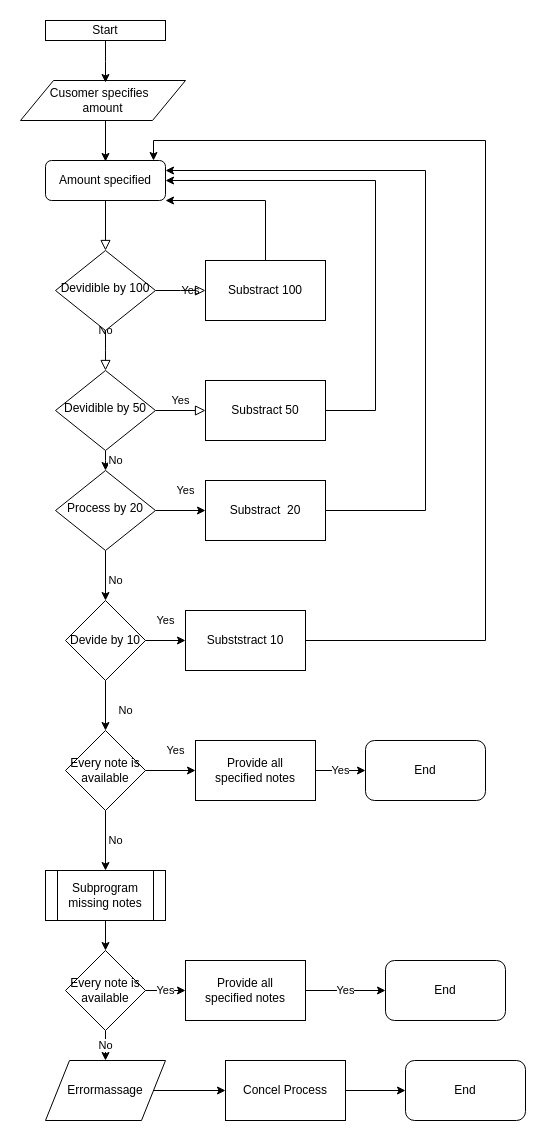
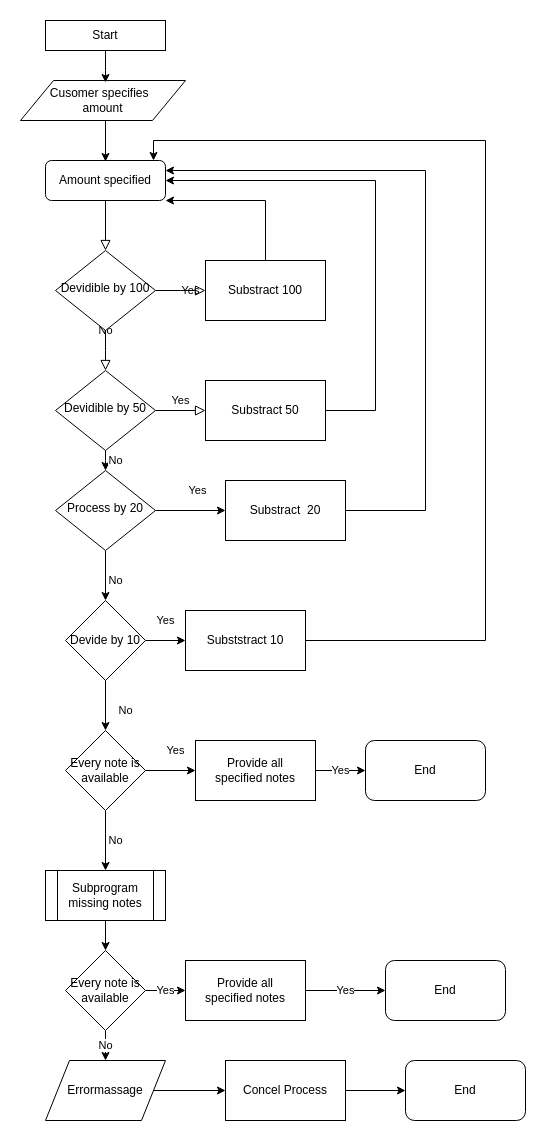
  <mxCell id="0" />
  <mxCell id="1" parent="0" />
  <mxCell id="2" value="" style="rounded=0;html=1;jettySize=auto;orthogonalLoop=1;fontSize=11;endArrow=block;endFill=0;endSize=8;strokeWidth=1;shadow=0;labelBackgroundColor=none;edgeStyle=orthogonalEdgeStyle;" parent="1" source="3" target="6" edge="1"><mxGeometry relative="1" as="geometry" /></mxCell>
  <mxCell id="3" value="Amount specified" style="rounded=1;whiteSpace=wrap;html=1;fontSize=12;glass=0;strokeWidth=1;shadow=0;" parent="1" vertex="1"><mxGeometry x="45" y="160" width="120" height="40" as="geometry" /></mxCell>
  <mxCell id="4" value="No" style="rounded=0;html=1;jettySize=auto;orthogonalLoop=1;fontSize=11;endArrow=block;endFill=0;endSize=8;strokeWidth=1;shadow=0;labelBackgroundColor=none;edgeStyle=orthogonalEdgeStyle;" parent="1" source="6" edge="1"><mxGeometry y="20" relative="1" as="geometry"><mxPoint as="offset" /><mxPoint x="105" y="370" as="targetPoint" /></mxGeometry></mxCell>
  <mxCell id="5" value="Yes" style="edgeStyle=orthogonalEdgeStyle;rounded=0;html=1;jettySize=auto;orthogonalLoop=1;fontSize=11;endArrow=block;endFill=0;endSize=8;strokeWidth=1;shadow=0;labelBackgroundColor=none;" parent="1" source="6" edge="1"><mxGeometry y="10" relative="1" as="geometry"><mxPoint as="offset" /><mxPoint x="205" y="290" as="targetPoint" /></mxGeometry></mxCell>
  <mxCell id="6" value="Devidible by 100" style="rhombus;whiteSpace=wrap;html=1;shadow=0;fontFamily=Helvetica;fontSize=12;align=center;strokeWidth=1;spacing=6;spacingTop=-4;" parent="1" vertex="1"><mxGeometry x="55" y="250" width="100" height="80" as="geometry" /></mxCell>
  <mxCell id="7" value="Yes" style="edgeStyle=orthogonalEdgeStyle;rounded=0;html=1;jettySize=auto;orthogonalLoop=1;fontSize=11;endArrow=block;endFill=0;endSize=8;strokeWidth=1;shadow=0;labelBackgroundColor=none;" parent="1" edge="1"><mxGeometry y="10" relative="1" as="geometry"><mxPoint as="offset" /><mxPoint x="155" y="410" as="sourcePoint" /><mxPoint x="205" y="410" as="targetPoint" /></mxGeometry></mxCell>
  <mxCell id="8" style="edgeStyle=orthogonalEdgeStyle;rounded=0;orthogonalLoop=1;jettySize=auto;html=1;" edge="1" parent="1" source="9"><mxGeometry relative="1" as="geometry"><mxPoint x="165" y="180" as="targetPoint" /><Array as="points"><mxPoint x="375" y="410" /><mxPoint x="375" y="180" /><mxPoint x="165" y="180" /></Array></mxGeometry></mxCell>
  <mxCell id="9" value="Substract 50" style="rounded=0;whiteSpace=wrap;html=1;" vertex="1" parent="1"><mxGeometry x="205" y="380" width="120" height="60" as="geometry" /></mxCell>
  <mxCell id="10" value="No" style="edgeStyle=orthogonalEdgeStyle;rounded=0;orthogonalLoop=1;jettySize=auto;html=1;exitX=0.5;exitY=1;exitDx=0;exitDy=0;entryX=0.5;entryY=0;entryDx=0;entryDy=0;" edge="1" parent="1" source="11" target="14"><mxGeometry y="10" relative="1" as="geometry"><Array as="points"><mxPoint x="105" y="460" /><mxPoint x="105" y="460" /></Array><mxPoint as="offset" /></mxGeometry></mxCell>
  <mxCell id="11" value="Devidible by 50" style="rhombus;whiteSpace=wrap;html=1;shadow=0;fontFamily=Helvetica;fontSize=12;align=center;strokeWidth=1;spacing=6;spacingTop=-4;" vertex="1" parent="1"><mxGeometry x="55" y="370" width="100" height="80" as="geometry" /></mxCell>
  <mxCell id="12" value="No" style="edgeStyle=orthogonalEdgeStyle;rounded=0;orthogonalLoop=1;jettySize=auto;html=1;" edge="1" parent="1" source="14" target="19"><mxGeometry x="0.2" y="10" relative="1" as="geometry"><mxPoint as="offset" /></mxGeometry></mxCell>
  <mxCell id="13" value="Yes" style="edgeStyle=orthogonalEdgeStyle;rounded=0;orthogonalLoop=1;jettySize=auto;html=1;exitX=1;exitY=0.5;exitDx=0;exitDy=0;entryX=0;entryY=0.5;entryDx=0;entryDy=0;" edge="1" parent="1" source="14" target="16"><mxGeometry x="0.2" y="20" relative="1" as="geometry"><mxPoint as="offset" /></mxGeometry></mxCell>
  <mxCell id="14" value="Process by 20" style="rhombus;whiteSpace=wrap;html=1;shadow=0;fontFamily=Helvetica;fontSize=12;align=center;strokeWidth=1;spacing=6;spacingTop=-4;" vertex="1" parent="1"><mxGeometry x="55" y="470" width="100" height="80" as="geometry" /></mxCell>
  <mxCell id="15" style="edgeStyle=orthogonalEdgeStyle;rounded=0;orthogonalLoop=1;jettySize=auto;html=1;entryX=1;entryY=0.25;entryDx=0;entryDy=0;" edge="1" parent="1" source="16" target="3"><mxGeometry relative="1" as="geometry"><Array as="points"><mxPoint x="425" y="510" /><mxPoint x="425" y="170" /></Array></mxGeometry></mxCell>
- <mxCell id="16" value="&lt;span style=&quot;white-space: normal&quot;&gt;Substract&amp;nbsp; 20&lt;/span&gt;" style="rounded=0;whiteSpace=wrap;html=1;" vertex="1" parent="1"><mxGeometry x="205" y="480" width="120" height="60" as="geometry" /></mxCell>
+ <mxCell id="16" value="&lt;span style=&quot;white-space: normal&quot;&gt;Substract&amp;nbsp; 20&lt;/span&gt;" style="rounded=0;whiteSpace=wrap;html=1;" vertex="1" parent="1"><mxGeometry x="225" y="480" width="120" height="60" as="geometry" /></mxCell>
  <mxCell id="17" value="Yes" style="edgeStyle=orthogonalEdgeStyle;rounded=0;orthogonalLoop=1;jettySize=auto;html=1;exitX=1;exitY=0.5;exitDx=0;exitDy=0;entryX=0;entryY=0.5;entryDx=0;entryDy=0;" edge="1" parent="1" source="19" target="21"><mxGeometry y="20" relative="1" as="geometry"><mxPoint as="offset" /></mxGeometry></mxCell>
  <mxCell id="18" value="No" style="edgeStyle=orthogonalEdgeStyle;rounded=0;orthogonalLoop=1;jettySize=auto;html=1;exitX=0.5;exitY=1;exitDx=0;exitDy=0;entryX=0.5;entryY=0;entryDx=0;entryDy=0;" edge="1" parent="1" source="19" target="24"><mxGeometry x="0.2" y="20" relative="1" as="geometry"><mxPoint as="offset" /></mxGeometry></mxCell>
  <mxCell id="19" value="&lt;span style=&quot;white-space: normal&quot;&gt;Devide by 10&lt;/span&gt;" style="rhombus;whiteSpace=wrap;html=1;" vertex="1" parent="1"><mxGeometry x="65" y="600" width="80" height="80" as="geometry" /></mxCell>
  <mxCell id="20" style="edgeStyle=orthogonalEdgeStyle;rounded=0;orthogonalLoop=1;jettySize=auto;html=1;entryX=0.9;entryY=0;entryDx=0;entryDy=0;entryPerimeter=0;" edge="1" parent="1" source="21" target="3"><mxGeometry relative="1" as="geometry"><Array as="points"><mxPoint x="485" y="640" /><mxPoint x="485" y="140" /><mxPoint x="153" y="140" /></Array></mxGeometry></mxCell>
  <mxCell id="21" value="Subststract 10" style="rounded=0;whiteSpace=wrap;html=1;" vertex="1" parent="1"><mxGeometry x="185" y="610" width="120" height="60" as="geometry" /></mxCell>
  <mxCell id="22" value="Yes" style="edgeStyle=orthogonalEdgeStyle;rounded=0;orthogonalLoop=1;jettySize=auto;html=1;entryX=0;entryY=0.5;entryDx=0;entryDy=0;" edge="1" parent="1" source="24" target="29"><mxGeometry x="0.2" y="20" relative="1" as="geometry"><mxPoint as="offset" /></mxGeometry></mxCell>
  <mxCell id="23" value="No" style="edgeStyle=orthogonalEdgeStyle;rounded=0;orthogonalLoop=1;jettySize=auto;html=1;" edge="1" parent="1" source="24" target="38"><mxGeometry y="10" relative="1" as="geometry"><mxPoint x="105" y="840" as="targetPoint" /><mxPoint as="offset" /></mxGeometry></mxCell>
  <mxCell id="24" value="Every note is available" style="rhombus;whiteSpace=wrap;html=1;" vertex="1" parent="1"><mxGeometry x="65" y="730" width="80" height="80" as="geometry" /></mxCell>
  <mxCell id="25" style="edgeStyle=orthogonalEdgeStyle;rounded=0;orthogonalLoop=1;jettySize=auto;html=1;exitX=0.5;exitY=0;exitDx=0;exitDy=0;" edge="1" parent="1" source="26"><mxGeometry relative="1" as="geometry"><mxPoint x="165" y="200" as="targetPoint" /><Array as="points"><mxPoint x="265" y="200" /></Array></mxGeometry></mxCell>
  <mxCell id="26" value="Substract 100" style="rounded=0;whiteSpace=wrap;html=1;fontSize=12;glass=0;strokeWidth=1;shadow=0;" vertex="1" parent="1"><mxGeometry x="205" y="260" width="120" height="60" as="geometry" /></mxCell>
  <mxCell id="27" value="End" style="rounded=1;whiteSpace=wrap;html=1;" vertex="1" parent="1"><mxGeometry x="365" y="740" width="120" height="60" as="geometry" /></mxCell>
  <mxCell id="28" value="Yes" style="edgeStyle=orthogonalEdgeStyle;rounded=0;orthogonalLoop=1;jettySize=auto;html=1;entryX=0;entryY=0.5;entryDx=0;entryDy=0;" edge="1" parent="1" source="29" target="27"><mxGeometry relative="1" as="geometry"><Array as="points"><mxPoint x="345" y="770" /><mxPoint x="345" y="770" /></Array></mxGeometry></mxCell>
  <mxCell id="29" value="Provide all &lt;br&gt;specified notes" style="rounded=0;whiteSpace=wrap;html=1;" vertex="1" parent="1"><mxGeometry x="195" y="740" width="120" height="60" as="geometry" /></mxCell>
  <mxCell id="30" style="edgeStyle=orthogonalEdgeStyle;rounded=0;orthogonalLoop=1;jettySize=auto;html=1;" edge="1" parent="1" source="31"><mxGeometry relative="1" as="geometry"><mxPoint x="105" y="161" as="targetPoint" /><Array as="points"><mxPoint x="105" y="161" /></Array></mxGeometry></mxCell>
  <mxCell id="31" value="Cusomer specifies&amp;nbsp;&amp;nbsp;&lt;br&gt;amount" style="shape=parallelogram;perimeter=parallelogramPerimeter;whiteSpace=wrap;html=1;rounded=0;" vertex="1" parent="1"><mxGeometry x="20" width="165" height="40" as="geometry" y="80" /></mxCell>
  <mxCell id="32" style="edgeStyle=orthogonalEdgeStyle;rounded=0;orthogonalLoop=1;jettySize=auto;html=1;" edge="1" parent="1" source="33"><mxGeometry relative="1" as="geometry"><mxPoint x="105" y="82" as="targetPoint" /></mxGeometry></mxCell>
- <mxCell id="33" value="Start" style="rounded=0;whiteSpace=wrap;html=1;" vertex="1" parent="1"><mxGeometry x="45" y="20" width="120" height="20" as="geometry" /></mxCell>
+ <mxCell id="33" value="Start" style="rounded=0;whiteSpace=wrap;html=1;" vertex="1" parent="1"><mxGeometry x="45" y="20" width="120" height="30" as="geometry" /></mxCell>
  <mxCell id="34" value="Yes" style="edgeStyle=orthogonalEdgeStyle;rounded=0;orthogonalLoop=1;jettySize=auto;html=1;entryX=0;entryY=0.5;entryDx=0;entryDy=0;" edge="1" parent="1" source="36" target="40"><mxGeometry relative="1" as="geometry" /></mxCell>
  <mxCell id="35" value="No" style="edgeStyle=orthogonalEdgeStyle;rounded=0;orthogonalLoop=1;jettySize=auto;html=1;" edge="1" parent="1" source="36" target="43"><mxGeometry relative="1" as="geometry" /></mxCell>
  <mxCell id="36" value="Every note is available" style="rhombus;whiteSpace=wrap;html=1;direction=south;" vertex="1" parent="1"><mxGeometry x="65" y="950" width="80" height="80" as="geometry" /></mxCell>
  <mxCell id="37" style="edgeStyle=orthogonalEdgeStyle;rounded=0;orthogonalLoop=1;jettySize=auto;html=1;" edge="1" parent="1" source="38" target="36"><mxGeometry relative="1" as="geometry" /></mxCell>
  <mxCell id="38" value="Subprogram&lt;br&gt;missing notes" style="shape=process;whiteSpace=wrap;html=1;backgroundOutline=1;rounded=0;" vertex="1" parent="1"><mxGeometry x="45" y="870" width="120" height="50" as="geometry" /></mxCell>
  <mxCell id="39" value="Yes" style="edgeStyle=orthogonalEdgeStyle;rounded=0;orthogonalLoop=1;jettySize=auto;html=1;" edge="1" parent="1" source="40" target="41"><mxGeometry relative="1" as="geometry" /></mxCell>
  <mxCell id="40" value="Provide all &lt;br&gt;specified notes" style="rounded=0;whiteSpace=wrap;html=1;" vertex="1" parent="1"><mxGeometry x="185" y="960" width="120" height="60" as="geometry" /></mxCell>
  <mxCell id="41" value="End" style="rounded=1;whiteSpace=wrap;html=1;" vertex="1" parent="1"><mxGeometry x="385" y="960" width="120" height="60" as="geometry" /></mxCell>
  <mxCell id="42" style="edgeStyle=orthogonalEdgeStyle;rounded=0;orthogonalLoop=1;jettySize=auto;html=1;" edge="1" parent="1" source="43" target="45"><mxGeometry relative="1" as="geometry" /></mxCell>
  <mxCell id="43" value="Errormassage" style="shape=parallelogram;perimeter=parallelogramPerimeter;whiteSpace=wrap;html=1;rounded=0;" vertex="1" parent="1"><mxGeometry x="45" y="1060" width="120" height="60" as="geometry" /></mxCell>
  <mxCell id="44" style="edgeStyle=orthogonalEdgeStyle;rounded=0;orthogonalLoop=1;jettySize=auto;html=1;" edge="1" parent="1" source="45" target="46"><mxGeometry relative="1" as="geometry" /></mxCell>
  <mxCell id="45" value="Concel Process" style="rounded=0;whiteSpace=wrap;html=1;" vertex="1" parent="1"><mxGeometry x="225" y="1060" width="120" height="60" as="geometry" /></mxCell>
  <mxCell id="46" value="End" style="rounded=1;whiteSpace=wrap;html=1;" vertex="1" parent="1"><mxGeometry x="405" y="1060" width="120" height="60" as="geometry" /></mxCell>
